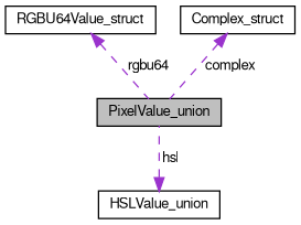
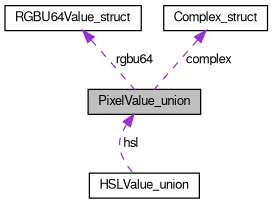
  digraph {
    node [color=black fontname=FreeSans fontsize=10 shape=record]
    edge [color=darkorchid3 dir=back fontname=FreeSans fontsize=10 labelfontname=FreeSans labelfontsize=10 style=dashed]
    n1 [fillcolor=grey75 fontcolor=black height=0.2 label=PixelValue_union style=filled width=0.4]
    n2 [height=0.2 label=RGBU64Value_struct width=0.4]
    n3 [height=0.2 label=Complex_struct width=0.4]
    n4 [height=0.2 label=HSLValue_union width=0.4]
    n2 -> n1 [label=" rgbu64"]
    n3 -> n1 [label=" complex"]
-   n4 -> n1 [label=" hsl"]
+   n1 -> n4 [label=" hsl"]
  }
